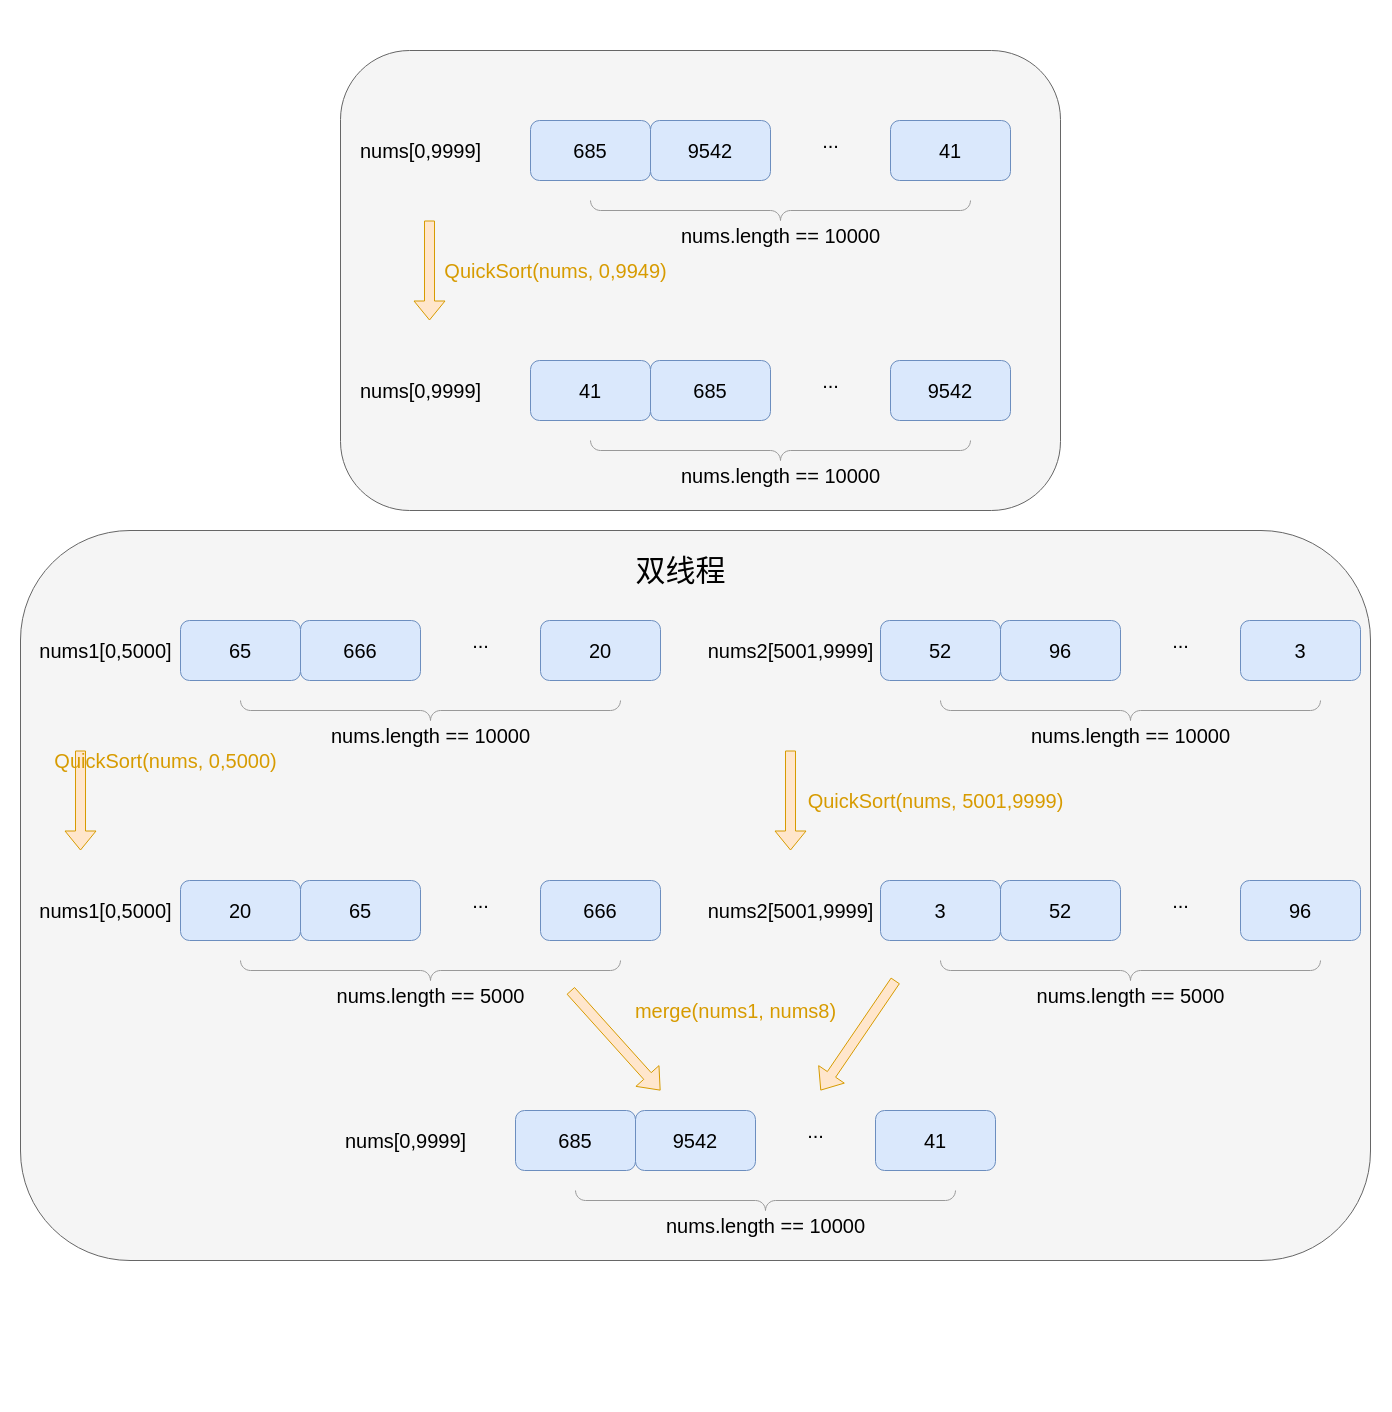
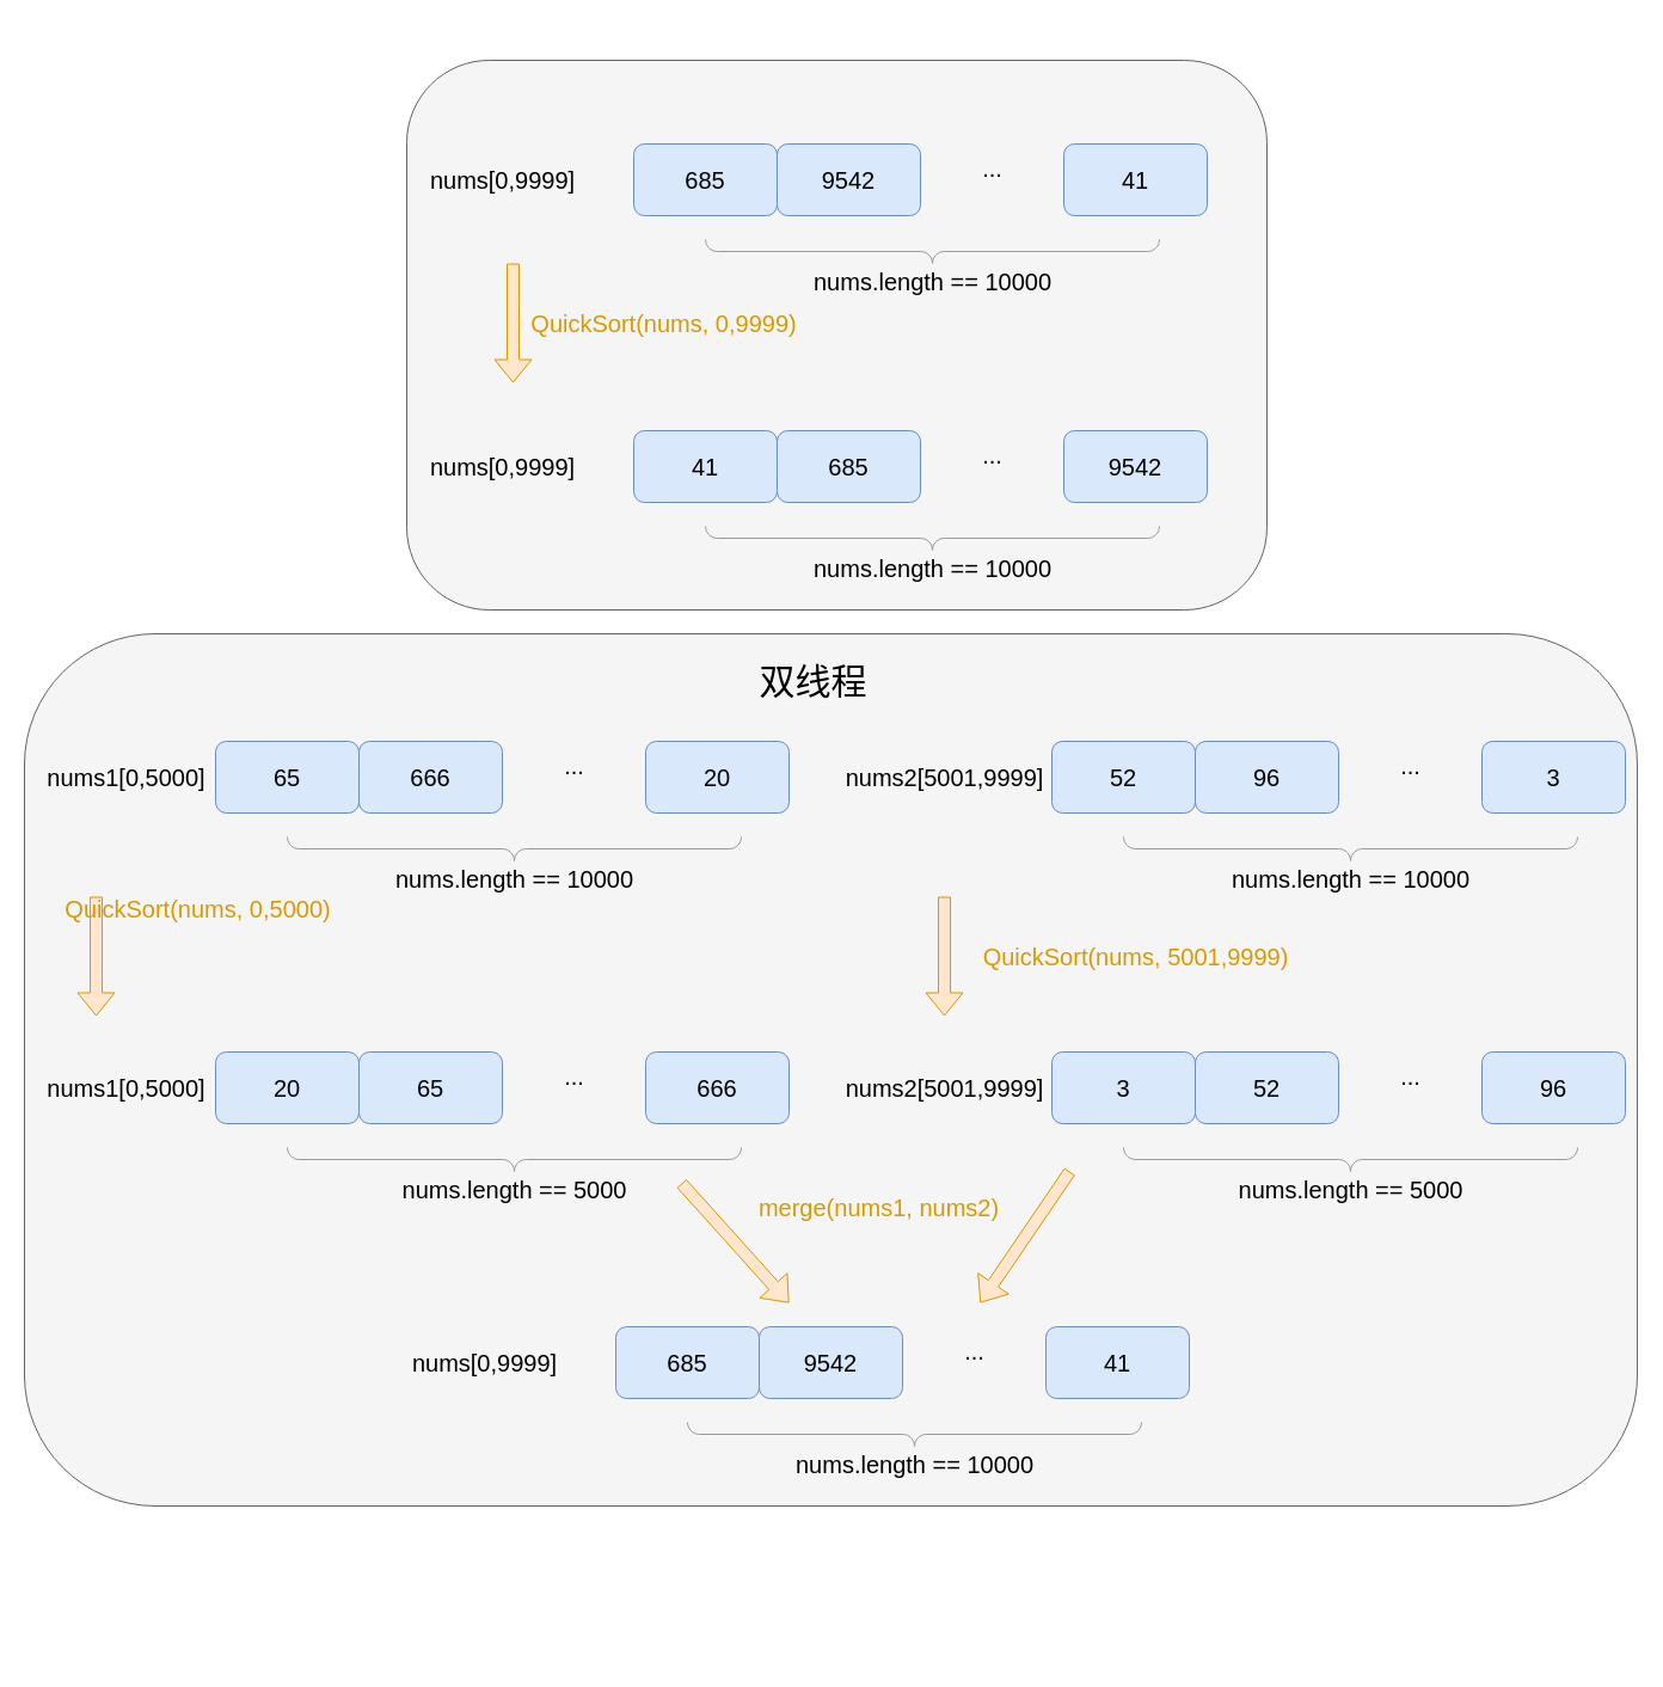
  <mxCell id="0" />
  <mxCell id="1" parent="0" />
  <mxCell id="2" value="" style="rounded=1;whiteSpace=wrap;html=1;fontSize=17;fontColor=#333333;fillColor=#f5f5f5;strokeColor=#666666;" vertex="1" parent="1"><mxGeometry x="20" y="530" width="1350" height="730" as="geometry" /></mxCell>
  <mxCell id="3" value="" style="rounded=1;whiteSpace=wrap;html=1;fontSize=17;fontColor=#333333;fillColor=#f5f5f5;strokeColor=#666666;" vertex="1" parent="1"><mxGeometry x="340" y="50" width="720" height="460" as="geometry" /></mxCell>
  <mxCell id="4" value="685" style="rounded=1;whiteSpace=wrap;html=1;fillColor=#dae8fc;strokeColor=#6c8ebf;fontSize=20;" vertex="1" parent="1"><mxGeometry x="530" y="120" width="120" height="60" as="geometry" /></mxCell>
  <mxCell id="5" value="9542" style="rounded=1;whiteSpace=wrap;html=1;fillColor=#dae8fc;strokeColor=#6c8ebf;fontSize=20;" vertex="1" parent="1"><mxGeometry x="650" y="120" width="120" height="60" as="geometry" /></mxCell>
  <mxCell id="6" value="41" style="rounded=1;whiteSpace=wrap;html=1;fillColor=#dae8fc;strokeColor=#6c8ebf;fontSize=20;" vertex="1" parent="1"><mxGeometry x="890" y="120" width="120" height="60" as="geometry" /></mxCell>
  <mxCell id="7" value="nums[0,9999]" style="text;html=1;align=center;verticalAlign=middle;resizable=0;points=[];autosize=1;strokeColor=none;fillColor=none;fontSize=20;" vertex="1" parent="1"><mxGeometry x="350" y="130" width="140" height="40" as="geometry" /></mxCell>
  <mxCell id="8" value="..." style="text;html=1;align=center;verticalAlign=middle;resizable=0;points=[];autosize=1;strokeColor=none;fillColor=none;fontSize=20;" vertex="1" parent="1"><mxGeometry x="810" y="120" width="40" height="40" as="geometry" /></mxCell>
  <mxCell id="9" value="" style="labelPosition=right;align=left;strokeWidth=1;shape=mxgraph.mockup.markup.curlyBrace;html=1;shadow=0;dashed=0;strokeColor=#999999;direction=north;fontSize=20;rotation=-90;" vertex="1" parent="1"><mxGeometry x="770" width="20" height="380" as="geometry" y="20" /></mxCell>
  <mxCell id="10" value="nums.length == 10000" style="text;html=1;align=center;verticalAlign=middle;resizable=0;points=[];autosize=1;strokeColor=none;fillColor=none;fontSize=20;" vertex="1" parent="1"><mxGeometry x="670" y="215" width="220" height="40" as="geometry" /></mxCell>
  <mxCell id="11" value="41" style="rounded=1;whiteSpace=wrap;html=1;fillColor=#dae8fc;strokeColor=#6c8ebf;fontSize=20;" vertex="1" parent="1"><mxGeometry x="530" y="360" width="120" height="60" as="geometry" /></mxCell>
  <mxCell id="12" value="685" style="rounded=1;whiteSpace=wrap;html=1;fillColor=#dae8fc;strokeColor=#6c8ebf;fontSize=20;" vertex="1" parent="1"><mxGeometry x="650" y="360" width="120" height="60" as="geometry" /></mxCell>
  <mxCell id="13" value="9542" style="rounded=1;whiteSpace=wrap;html=1;fillColor=#dae8fc;strokeColor=#6c8ebf;fontSize=20;" vertex="1" parent="1"><mxGeometry x="890" y="360" width="120" height="60" as="geometry" /></mxCell>
  <mxCell id="14" value="nums[0,9999]" style="text;html=1;align=center;verticalAlign=middle;resizable=0;points=[];autosize=1;strokeColor=none;fillColor=none;fontSize=20;" vertex="1" parent="1"><mxGeometry x="350" y="370" width="140" height="40" as="geometry" /></mxCell>
  <mxCell id="15" value="..." style="text;html=1;align=center;verticalAlign=middle;resizable=0;points=[];autosize=1;strokeColor=none;fillColor=none;fontSize=20;" vertex="1" parent="1"><mxGeometry x="810" y="360" width="40" height="40" as="geometry" /></mxCell>
  <mxCell id="16" value="" style="labelPosition=right;align=left;strokeWidth=1;shape=mxgraph.mockup.markup.curlyBrace;html=1;shadow=0;dashed=0;strokeColor=#999999;direction=north;fontSize=20;rotation=-90;" vertex="1" parent="1"><mxGeometry x="770" y="260" width="20" height="380" as="geometry" /></mxCell>
  <mxCell id="17" value="nums.length == 10000" style="text;html=1;align=center;verticalAlign=middle;resizable=0;points=[];autosize=1;strokeColor=none;fillColor=none;fontSize=20;" vertex="1" parent="1"><mxGeometry x="670" y="455" width="220" height="40" as="geometry" /></mxCell>
  <mxCell id="18" value="" style="shape=flexArrow;endArrow=classic;html=1;fontSize=20;fillColor=#ffe6cc;strokeColor=#d79b00;" edge="1" parent="1"><mxGeometry width="50" height="50" relative="1" as="geometry"><mxPoint x="429" y="220" as="sourcePoint" /><mxPoint x="429" y="320" as="targetPoint" /></mxGeometry></mxCell>
- <mxCell id="19" value="QuickSort(nums, 0,9949)" style="text;html=1;align=center;verticalAlign=middle;resizable=0;points=[];autosize=1;strokeColor=none;fillColor=none;fontSize=20;fontColor=#d79b00;" vertex="1" parent="1"><mxGeometry x="430" y="250" width="250" height="40" as="geometry" /></mxCell>
+ <mxCell id="19" value="QuickSort(nums, 0,9999)" style="text;html=1;align=center;verticalAlign=middle;resizable=0;points=[];autosize=1;strokeColor=none;fillColor=none;fontSize=20;fontColor=#d79b00;" vertex="1" parent="1"><mxGeometry x="430" y="250" width="250" height="40" as="geometry" /></mxCell>
  <mxCell id="20" value="65" style="rounded=1;whiteSpace=wrap;html=1;fillColor=#dae8fc;strokeColor=#6c8ebf;fontSize=20;" vertex="1" parent="1"><mxGeometry x="180" y="620" width="120" height="60" as="geometry" /></mxCell>
  <mxCell id="21" value="666" style="rounded=1;whiteSpace=wrap;html=1;fillColor=#dae8fc;strokeColor=#6c8ebf;fontSize=20;" vertex="1" parent="1"><mxGeometry x="300" y="620" width="120" height="60" as="geometry" /></mxCell>
  <mxCell id="22" value="20" style="rounded=1;whiteSpace=wrap;html=1;fillColor=#dae8fc;strokeColor=#6c8ebf;fontSize=20;" vertex="1" parent="1"><mxGeometry x="540" y="620" width="120" height="60" as="geometry" /></mxCell>
  <mxCell id="23" value="nums1[0,5000]" style="text;html=1;align=center;verticalAlign=middle;resizable=0;points=[];autosize=1;strokeColor=none;fillColor=none;fontSize=20;" vertex="1" parent="1"><mxGeometry x="25" y="630" width="160" height="40" as="geometry" /></mxCell>
  <mxCell id="24" value="..." style="text;html=1;align=center;verticalAlign=middle;resizable=0;points=[];autosize=1;strokeColor=none;fillColor=none;fontSize=20;" vertex="1" parent="1"><mxGeometry y="620" width="40" height="40" as="geometry" x="460" /></mxCell>
  <mxCell id="25" value="" style="labelPosition=right;align=left;strokeWidth=1;shape=mxgraph.mockup.markup.curlyBrace;html=1;shadow=0;dashed=0;strokeColor=#999999;direction=north;fontSize=20;rotation=-90;" vertex="1" parent="1"><mxGeometry x="420" y="520" width="20" height="380" as="geometry" /></mxCell>
  <mxCell id="26" value="nums.length == 10000" style="text;html=1;align=center;verticalAlign=middle;resizable=0;points=[];autosize=1;strokeColor=none;fillColor=none;fontSize=20;" vertex="1" parent="1"><mxGeometry x="320" y="715" width="220" height="40" as="geometry" /></mxCell>
  <mxCell id="27" value="52" style="rounded=1;whiteSpace=wrap;html=1;fillColor=#dae8fc;strokeColor=#6c8ebf;fontSize=20;" vertex="1" parent="1"><mxGeometry x="880" y="620" width="120" height="60" as="geometry" /></mxCell>
  <mxCell id="28" value="96" style="rounded=1;whiteSpace=wrap;html=1;fillColor=#dae8fc;strokeColor=#6c8ebf;fontSize=20;" vertex="1" parent="1"><mxGeometry x="1000" y="620" width="120" height="60" as="geometry" /></mxCell>
  <mxCell id="29" value="3" style="rounded=1;whiteSpace=wrap;html=1;fillColor=#dae8fc;strokeColor=#6c8ebf;fontSize=20;" vertex="1" parent="1"><mxGeometry x="1240" y="620" width="120" height="60" as="geometry" /></mxCell>
  <mxCell id="30" value="nums2[5001,9999]" style="text;html=1;align=center;verticalAlign=middle;resizable=0;points=[];autosize=1;strokeColor=none;fillColor=none;fontSize=20;" vertex="1" parent="1"><mxGeometry x="695" y="630" width="190" height="40" as="geometry" /></mxCell>
  <mxCell id="31" value="..." style="text;html=1;align=center;verticalAlign=middle;resizable=0;points=[];autosize=1;strokeColor=none;fillColor=none;fontSize=20;" vertex="1" parent="1"><mxGeometry x="1160" y="620" width="40" height="40" as="geometry" /></mxCell>
  <mxCell id="32" value="" style="labelPosition=right;align=left;strokeWidth=1;shape=mxgraph.mockup.markup.curlyBrace;html=1;shadow=0;dashed=0;strokeColor=#999999;direction=north;fontSize=20;rotation=-90;" vertex="1" parent="1"><mxGeometry x="1120" y="520" width="20" height="380" as="geometry" /></mxCell>
  <mxCell id="33" value="nums.length == 10000" style="text;html=1;align=center;verticalAlign=middle;resizable=0;points=[];autosize=1;strokeColor=none;fillColor=none;fontSize=20;" vertex="1" parent="1"><mxGeometry x="1020" y="715" width="220" height="40" as="geometry" /></mxCell>
  <mxCell id="34" value="" style="shape=flexArrow;endArrow=classic;html=1;fontSize=20;fillColor=#ffe6cc;strokeColor=#d79b00;" edge="1" parent="1"><mxGeometry width="50" height="50" relative="1" as="geometry"><mxPoint x="80" y="750" as="sourcePoint" /><mxPoint x="80" y="850" as="targetPoint" /></mxGeometry></mxCell>
  <mxCell id="35" value="QuickSort(nums, 0,5000)" style="text;html=1;align=center;verticalAlign=middle;resizable=0;points=[];autosize=1;strokeColor=none;fillColor=none;fontSize=20;fontColor=#d79b00;" vertex="1" parent="1"><mxGeometry x="40" y="740" width="250" height="40" as="geometry" /></mxCell>
  <mxCell id="36" value="20" style="rounded=1;whiteSpace=wrap;html=1;fillColor=#dae8fc;strokeColor=#6c8ebf;fontSize=20;" vertex="1" parent="1"><mxGeometry x="180" y="880" width="120" height="60" as="geometry" /></mxCell>
  <mxCell id="37" value="65" style="rounded=1;whiteSpace=wrap;html=1;fillColor=#dae8fc;strokeColor=#6c8ebf;fontSize=20;" vertex="1" parent="1"><mxGeometry x="300" y="880" width="120" height="60" as="geometry" /></mxCell>
  <mxCell id="38" value="666" style="rounded=1;whiteSpace=wrap;html=1;fillColor=#dae8fc;strokeColor=#6c8ebf;fontSize=20;" vertex="1" parent="1"><mxGeometry x="540" y="880" width="120" height="60" as="geometry" /></mxCell>
  <mxCell id="39" value="nums1[0,5000]" style="text;html=1;align=center;verticalAlign=middle;resizable=0;points=[];autosize=1;strokeColor=none;fillColor=none;fontSize=20;" vertex="1" parent="1"><mxGeometry x="25" y="890" width="160" height="40" as="geometry" /></mxCell>
  <mxCell id="40" value="..." style="text;html=1;align=center;verticalAlign=middle;resizable=0;points=[];autosize=1;strokeColor=none;fillColor=none;fontSize=20;" vertex="1" parent="1"><mxGeometry y="880" width="40" height="40" as="geometry" x="460" /></mxCell>
  <mxCell id="41" value="" style="labelPosition=right;align=left;strokeWidth=1;shape=mxgraph.mockup.markup.curlyBrace;html=1;shadow=0;dashed=0;strokeColor=#999999;direction=north;fontSize=20;rotation=-90;" vertex="1" parent="1"><mxGeometry x="420" y="780" width="20" height="380" as="geometry" /></mxCell>
  <mxCell id="42" value="nums.length == 5000" style="text;html=1;align=center;verticalAlign=middle;resizable=0;points=[];autosize=1;strokeColor=none;fillColor=none;fontSize=20;" vertex="1" parent="1"><mxGeometry x="325" y="975" width="210" height="40" as="geometry" /></mxCell>
  <mxCell id="43" value="" style="shape=flexArrow;endArrow=classic;html=1;fontSize=20;fillColor=#ffe6cc;strokeColor=#d79b00;" edge="1" parent="1"><mxGeometry width="50" height="50" relative="1" as="geometry"><mxPoint x="790" y="750" as="sourcePoint" /><mxPoint x="790" y="850" as="targetPoint" /></mxGeometry></mxCell>
- <mxCell id="44" value="QuickSort(nums, 5001,9999)" style="text;html=1;align=center;verticalAlign=middle;resizable=0;points=[];autosize=1;strokeColor=none;fillColor=none;fontSize=20;fontColor=#d79b00;" vertex="1" parent="1"><mxGeometry x="795" y="780" width="280" height="40" as="geometry" /></mxCell>
+ <mxCell id="44" value="QuickSort(nums, 5001,9999)" style="text;html=1;align=center;verticalAlign=middle;resizable=0;points=[];autosize=1;strokeColor=none;fillColor=none;fontSize=20;fontColor=#d79b00;" vertex="1" parent="1"><mxGeometry x="810" y="780" width="280" height="40" as="geometry" /></mxCell>
  <mxCell id="45" value="3" style="rounded=1;whiteSpace=wrap;html=1;fillColor=#dae8fc;strokeColor=#6c8ebf;fontSize=20;" vertex="1" parent="1"><mxGeometry x="880" y="880" width="120" height="60" as="geometry" /></mxCell>
  <mxCell id="46" value="52" style="rounded=1;whiteSpace=wrap;html=1;fillColor=#dae8fc;strokeColor=#6c8ebf;fontSize=20;" vertex="1" parent="1"><mxGeometry x="1000" y="880" width="120" height="60" as="geometry" /></mxCell>
  <mxCell id="47" value="96" style="rounded=1;whiteSpace=wrap;html=1;fillColor=#dae8fc;strokeColor=#6c8ebf;fontSize=20;" vertex="1" parent="1"><mxGeometry x="1240" y="880" width="120" height="60" as="geometry" /></mxCell>
  <mxCell id="48" value="nums2[5001,9999]" style="text;html=1;align=center;verticalAlign=middle;resizable=0;points=[];autosize=1;strokeColor=none;fillColor=none;fontSize=20;" vertex="1" parent="1"><mxGeometry x="695" y="890" width="190" height="40" as="geometry" /></mxCell>
  <mxCell id="49" value="..." style="text;html=1;align=center;verticalAlign=middle;resizable=0;points=[];autosize=1;strokeColor=none;fillColor=none;fontSize=20;" vertex="1" parent="1"><mxGeometry x="1160" y="880" width="40" height="40" as="geometry" /></mxCell>
  <mxCell id="50" value="" style="labelPosition=right;align=left;strokeWidth=1;shape=mxgraph.mockup.markup.curlyBrace;html=1;shadow=0;dashed=0;strokeColor=#999999;direction=north;fontSize=20;rotation=-90;" vertex="1" parent="1"><mxGeometry x="1120" y="780" width="20" height="380" as="geometry" /></mxCell>
  <mxCell id="51" value="nums.length == 5000" style="text;html=1;align=center;verticalAlign=middle;resizable=0;points=[];autosize=1;strokeColor=none;fillColor=none;fontSize=20;" vertex="1" parent="1"><mxGeometry x="1025" y="975" width="210" height="40" as="geometry" /></mxCell>
  <mxCell id="52" value="双线程" style="text;html=1;align=center;verticalAlign=middle;resizable=0;points=[];autosize=1;strokeColor=none;fillColor=none;fontSize=30;fontColor=#000000;fontFamily=黑体;" vertex="1" parent="1"><mxGeometry x="625" y="545" width="110" height="50" as="geometry" /></mxCell>
  <mxCell id="53" value="" style="shape=flexArrow;endArrow=classic;html=1;fontSize=20;fillColor=#ffe6cc;strokeColor=#d79b00;" edge="1" parent="1"><mxGeometry width="50" height="50" relative="1" as="geometry"><mxPoint x="570" y="990" as="sourcePoint" /><mxPoint x="660" y="1090" as="targetPoint" /></mxGeometry></mxCell>
  <mxCell id="54" value="" style="shape=flexArrow;endArrow=classic;html=1;fontSize=20;fillColor=#ffe6cc;strokeColor=#d79b00;" edge="1" parent="1"><mxGeometry width="50" height="50" relative="1" as="geometry"><mxPoint x="895" y="980" as="sourcePoint" /><mxPoint x="820" y="1090" as="targetPoint" /></mxGeometry></mxCell>
  <mxCell id="55" value="685" style="rounded=1;whiteSpace=wrap;html=1;fillColor=#dae8fc;strokeColor=#6c8ebf;fontSize=20;" vertex="1" parent="1"><mxGeometry x="515" y="1110" width="120" height="60" as="geometry" /></mxCell>
  <mxCell id="56" value="9542" style="rounded=1;whiteSpace=wrap;html=1;fillColor=#dae8fc;strokeColor=#6c8ebf;fontSize=20;" vertex="1" parent="1"><mxGeometry x="635" y="1110" width="120" height="60" as="geometry" /></mxCell>
  <mxCell id="57" value="41" style="rounded=1;whiteSpace=wrap;html=1;fillColor=#dae8fc;strokeColor=#6c8ebf;fontSize=20;" vertex="1" parent="1"><mxGeometry x="875" y="1110" width="120" height="60" as="geometry" /></mxCell>
  <mxCell id="58" value="nums[0,9999]" style="text;html=1;align=center;verticalAlign=middle;resizable=0;points=[];autosize=1;strokeColor=none;fillColor=none;fontSize=20;" vertex="1" parent="1"><mxGeometry x="335" y="1120" width="140" height="40" as="geometry" /></mxCell>
  <mxCell id="59" value="..." style="text;html=1;align=center;verticalAlign=middle;resizable=0;points=[];autosize=1;strokeColor=none;fillColor=none;fontSize=20;" vertex="1" parent="1"><mxGeometry x="795" y="1110" width="40" height="40" as="geometry" /></mxCell>
  <mxCell id="60" value="" style="labelPosition=right;align=left;strokeWidth=1;shape=mxgraph.mockup.markup.curlyBrace;html=1;shadow=0;dashed=0;strokeColor=#999999;direction=north;fontSize=20;rotation=-90;" vertex="1" parent="1"><mxGeometry x="755" y="1010" width="20" height="380" as="geometry" /></mxCell>
  <mxCell id="61" value="nums.length == 10000" style="text;html=1;align=center;verticalAlign=middle;resizable=0;points=[];autosize=1;strokeColor=none;fillColor=none;fontSize=20;" vertex="1" parent="1"><mxGeometry x="655" y="1205" width="220" height="40" as="geometry" /></mxCell>
- <mxCell id="62" value="merge(nums1, nums8)" style="text;html=1;align=center;verticalAlign=middle;resizable=0;points=[];autosize=1;strokeColor=none;fillColor=none;fontSize=20;fontColor=#d79b00;" vertex="1" parent="1"><mxGeometry x="625" y="990" width="220" height="40" as="geometry" /></mxCell>
+ <mxCell id="62" value="merge(nums1, nums2)" style="text;html=1;align=center;verticalAlign=middle;resizable=0;points=[];autosize=1;strokeColor=none;fillColor=none;fontSize=20;fontColor=#d79b00;" vertex="1" parent="1"><mxGeometry x="625" y="990" width="220" height="40" as="geometry" /></mxCell>
